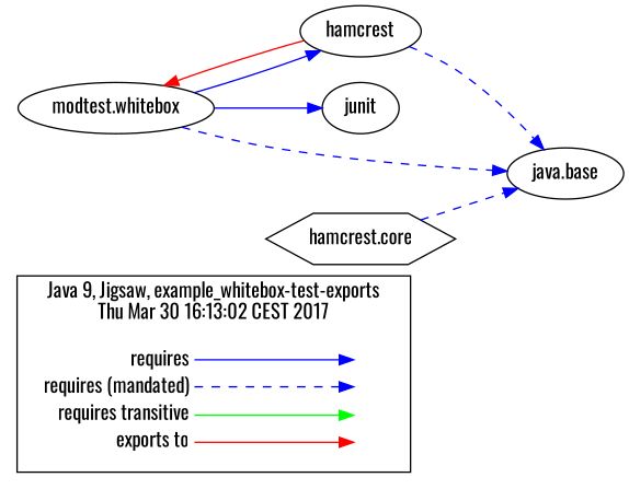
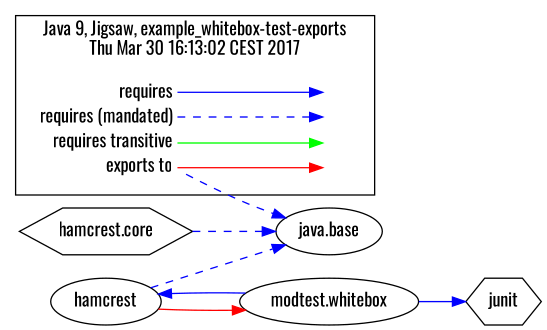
  digraph {
    fontname=Oswald
    rankdir=LR
    node [fontname=Oswald shape=ellipse]
    edge [color="#0000ff" fontname=Oswald fontcolor="#0000ff"]
    n1 [label=<<table border="0" cellpadding="2" cellspacing="0" cellborder="0">     <tr><td align="right" port="i1">requires</td></tr>     <tr><td align="right" port="i2">requires (mandated)</td></tr>     <tr><td align="right" port="i3">requires transitive</td></tr>     <tr><td align="right" port="i4">exports to</td></tr>     </table>> shape=plaintext]
    n2 [label=<<table border="0" cellpadding="2" cellspacing="0" cellborder="0">     <tr><td port="i1">&nbsp;</td></tr>     <tr><td port="i2">&nbsp;</td></tr>     <tr><td port="i3">&nbsp;</td></tr>     <tr><td port="i4">&nbsp;</td></tr>     </table>> shape=plaintext]
    n3 [label="modtest.whitebox"]
    n4 [label=hamcrest]
-   n5 [label=junit]
+   n5 [label=junit shape=hexagon]
    n6 [label="java.base"]
    n7 [label="hamcrest.core" shape=hexagon]
    subgraph cluster_1 {
      label="Java 9, Jigsaw, example_whitebox-test-exports\nThu Mar 30 16:13:02 CEST 2017"
      n1
      n2
    }
    n1 -> n2 [color=BLUE headport="i1:w" tailport="i1:e" fontcolor=""]
    n1 -> n2 [color=BLUE headport="i2:w" style=dashed tailport="i2:e" fontcolor=""]
    n1 -> n2 [color=GREEN headport="i3:w" tailport="i3:e" fontcolor=""]
    n1 -> n2 [color=RED headport="i4:w" tailport="i4:e" fontcolor=""]
    n3 -> n4 [weight=8]
    n3 -> n5 [weight=8]
-   n3 -> n6 [style=dashed weight=16]
+   n1 -> n6 [style=dashed weight=16]
    n4 -> n3 [color="#ff0000" fontcolor="#ff0000" weight=2]
    n4 -> n6 [style=dashed weight=16]
    n7 -> n6 [style=dashed weight=16]
  }
